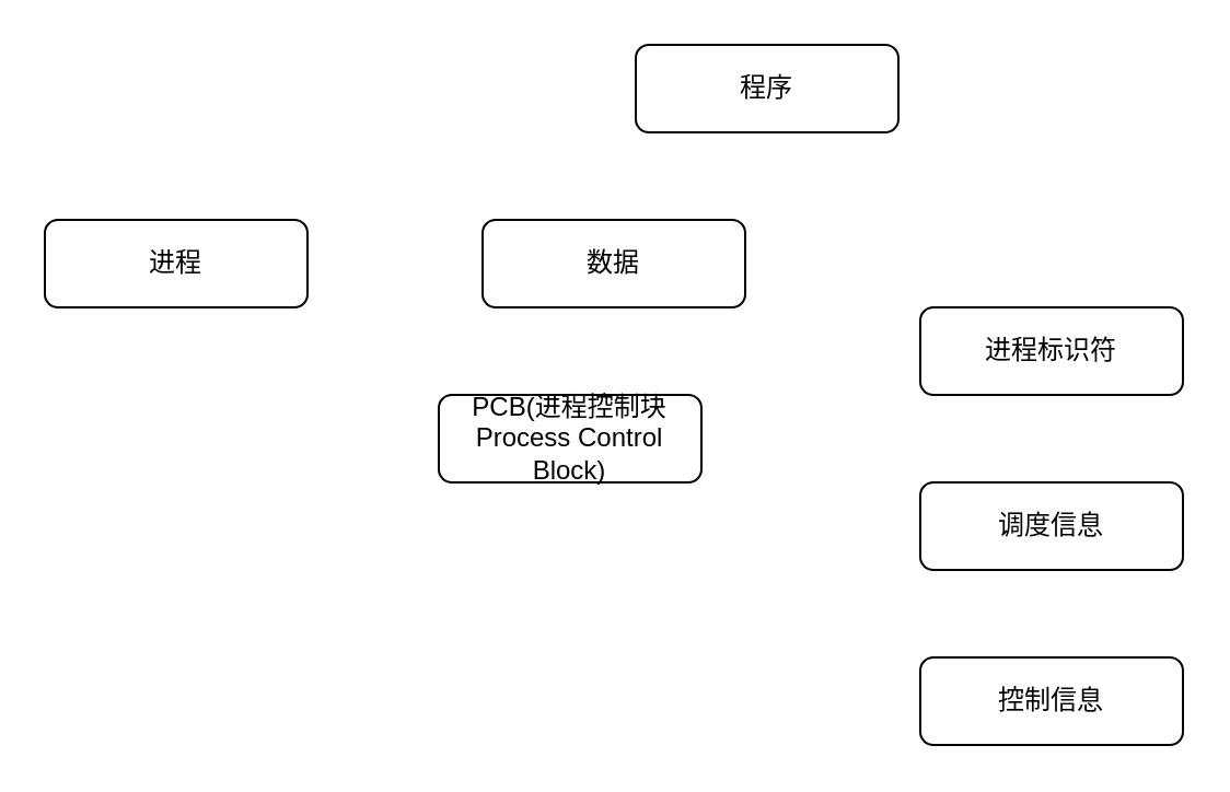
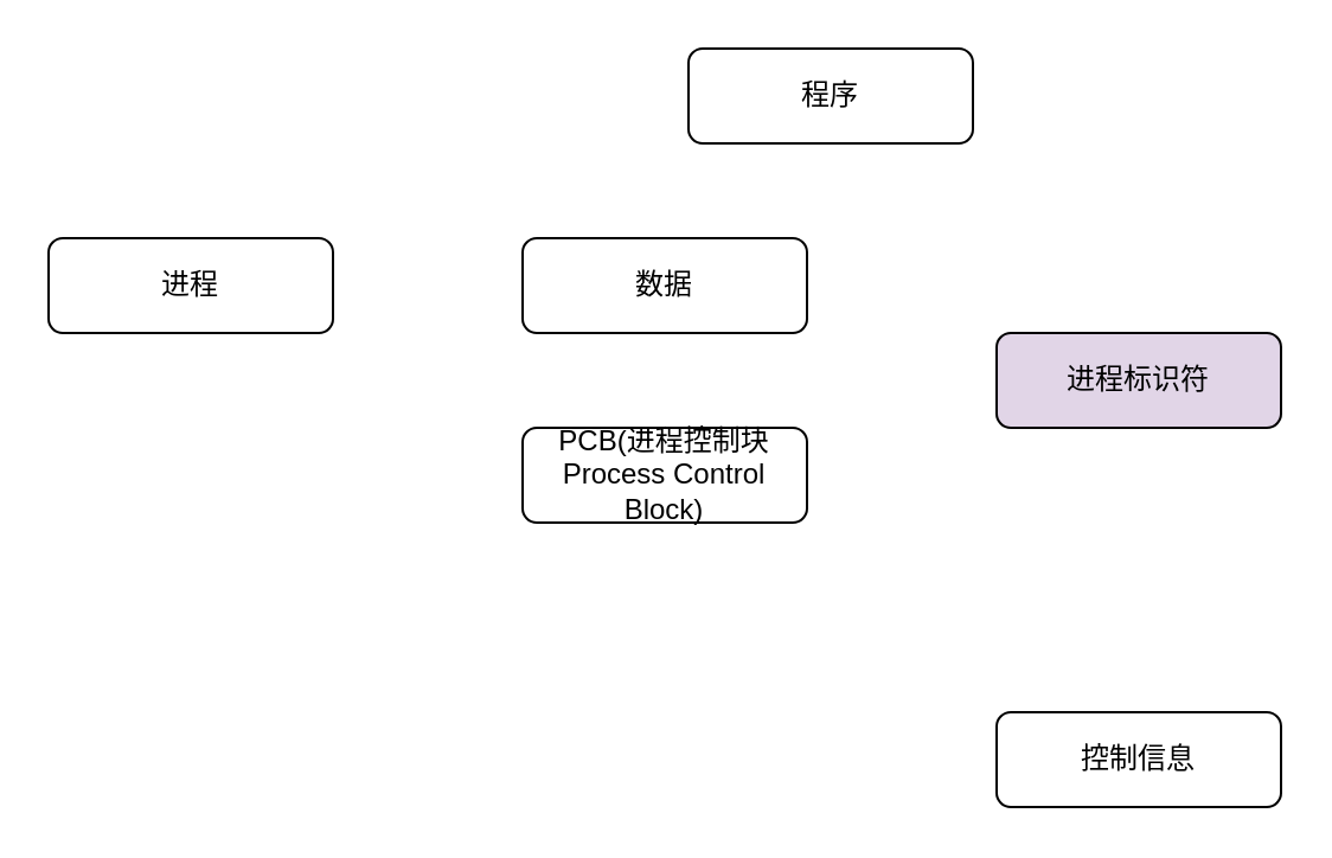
  <mxCell id="0" />
  <mxCell id="1" parent="0" />
  <mxCell id="2" value="进程" style="rounded=1;whiteSpace=wrap;html=1;" vertex="1" parent="1"><mxGeometry x="20" y="100" width="120" height="40" as="geometry" /></mxCell>
  <mxCell id="3" value="程序" style="rounded=1;whiteSpace=wrap;html=1;" vertex="1" parent="1"><mxGeometry x="290" y="20" width="120" height="40" as="geometry" /></mxCell>
  <mxCell id="4" value="数据" style="rounded=1;whiteSpace=wrap;html=1;" vertex="1" parent="1"><mxGeometry x="220" y="100" width="120" height="40" as="geometry" /></mxCell>
- <mxCell id="5" value="PCB(进程控制块 Process Control Block)" style="rounded=1;whiteSpace=wrap;html=1;" vertex="1" parent="1"><mxGeometry x="200" y="180" width="120" height="40" as="geometry" /></mxCell>
- <mxCell id="6" value="进程标识符" style="rounded=1;whiteSpace=wrap;html=1;" vertex="1" parent="1"><mxGeometry x="420" y="140" width="120" height="40" as="geometry" /></mxCell>
- <mxCell id="7" value="调度信息" style="rounded=1;whiteSpace=wrap;html=1;" vertex="1" parent="1"><mxGeometry x="420" y="220" width="120" height="40" as="geometry" /></mxCell>
+ <mxCell id="5" value="PCB(进程控制块 Process Control Block)" style="rounded=1;whiteSpace=wrap;html=1;" vertex="1" parent="1"><mxGeometry x="220" y="180" width="120" height="40" as="geometry" /></mxCell>
+ <mxCell id="6" value="进程标识符" style="rounded=1;whiteSpace=wrap;html=1;fillColor=#e1d5e7;" vertex="1" parent="1"><mxGeometry x="420" y="140" width="120" height="40" as="geometry" /></mxCell>
  <mxCell id="8" value="控制信息" style="rounded=1;whiteSpace=wrap;html=1;" vertex="1" parent="1"><mxGeometry x="420" y="300" width="120" height="40" as="geometry" /></mxCell>
